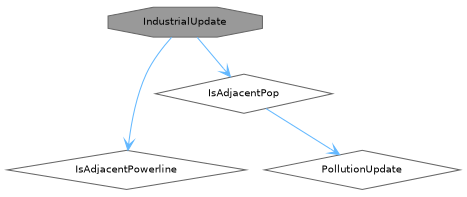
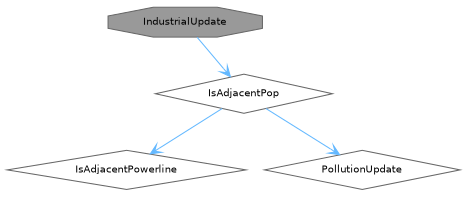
  digraph {
    rankdir=TB
    node [color=grey40 fillcolor=white fontname=Helvetica fontsize=10 shape=diamond style=filled]
    edge [arrowhead=vee color=steelblue1 fontname=Helvetica fontsize=10 labelfontname=Helvetica labelfontsize=10 style=solid]
    n1 [color=gray40 fillcolor=grey60 fontcolor=black height=0.2 label=IndustrialUpdate shape=octagon width=0.4]
    n2 [height=0.2 label=IsAdjacentPop width=0.4]
    n3 [height=0.2 label=IsAdjacentPowerline width=0.4]
    n4 [height=0.2 label=PollutionUpdate width=0.4]
    n1 -> n2
-   n1 -> n3
+   n2 -> n3
    n2 -> n4
  }
